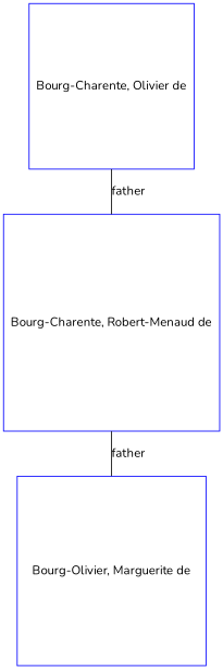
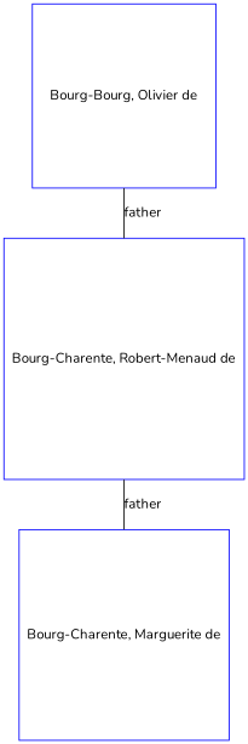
  digraph {
    fontname=Nunito
    node [color=blue fontname=Nunito regular=1 shape=box]
    edge [arrowsize=0.0 dir=none fontname=Nunito]
-   n1 [label="Bourg-Charente, Olivier de"]
+   n1 [label="Bourg-Bourg, Olivier de"]
    n2 [label="Bourg-Charente, Robert-Menaud de"]
-   n3 [label="Bourg-Olivier, Marguerite de"]
+   n3 [label="Bourg-Charente, Marguerite de"]
    n1 -> n2 [label=father]
    n2 -> n3 [label=father]
  }
